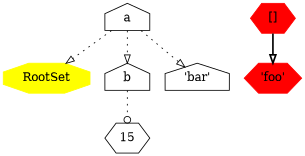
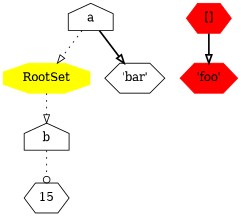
  digraph {
    node [shape=house]
    edge [arrowhead=onormal style=dotted]
    RootSet [color=yellow shape=octagon style=filled]
    b
    a
-   "'bar'"
+   "'bar'" [shape=hexagon]
    n5 [label=15 shape=hexagon]
    "[]" [color=red shape=hexagon style=filled]
    "'foo'" [color=red shape=hexagon style=filled]
-   a -> b
+   RootSet -> b
    b -> n5 [arrowhead=odot]
    a -> RootSet
-   a -> "'bar'"
+   a -> "'bar'" [style=bold]
    "[]" -> "'foo'" [style=bold]
  }
